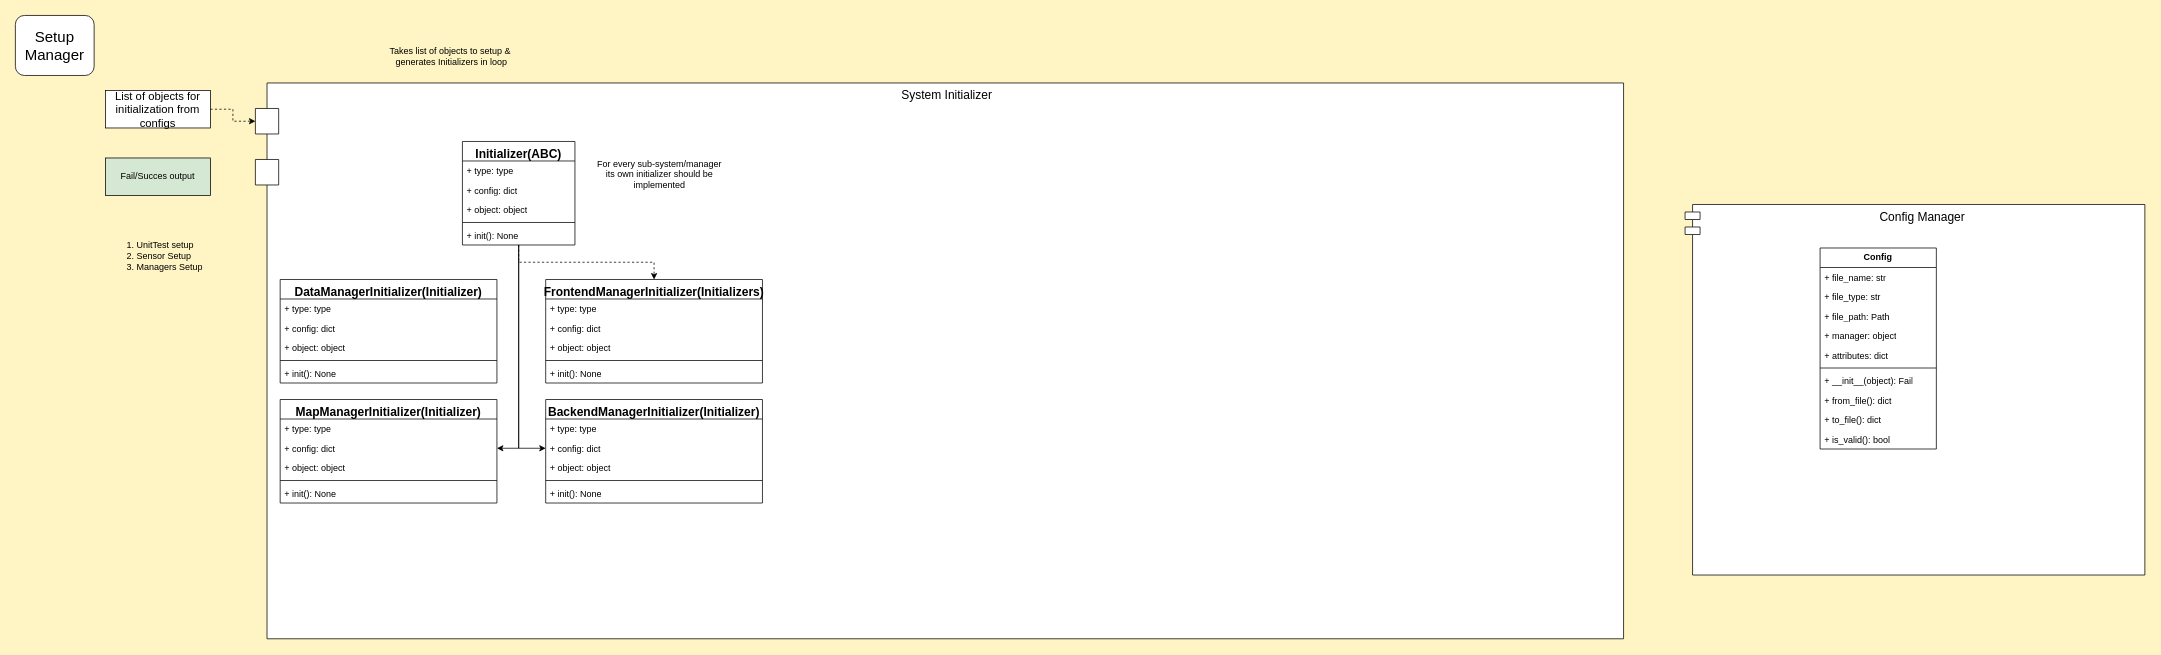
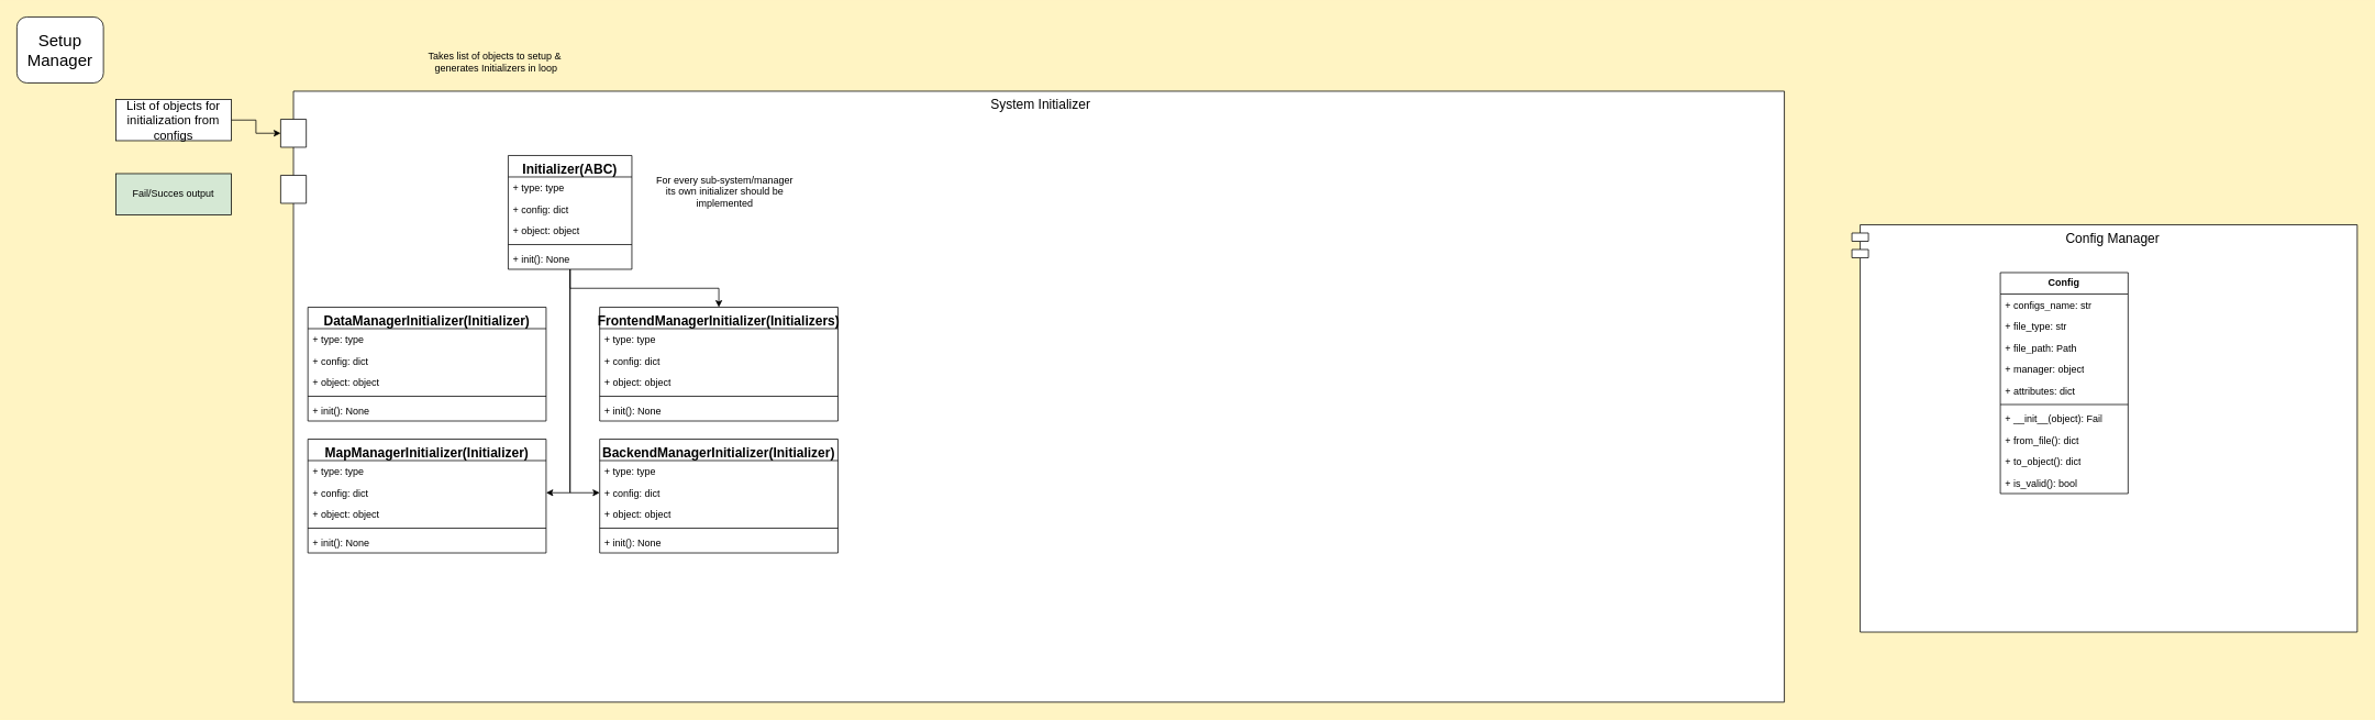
  <mxCell id="0" />
  <mxCell id="1" parent="0" />
  <mxCell id="2" value="&lt;font style=&quot;font-size: 16px;&quot;&gt;Config Manager&lt;/font&gt;" style="shape=module;align=left;spacingLeft=20;align=center;verticalAlign=top;whiteSpace=wrap;html=1;" parent="1" vertex="1"><mxGeometry x="2246" y="272" width="613" height="494" as="geometry" /></mxCell>
  <mxCell id="3" value="&lt;font style=&quot;&quot;&gt;&lt;span style=&quot;font-size: 20px;&quot;&gt;Setup Manager&lt;/span&gt;&lt;br&gt;&lt;/font&gt;" style="rounded=1;whiteSpace=wrap;html=1;" parent="1" vertex="1"><mxGeometry x="20" y="20" width="105" height="80" as="geometry" /></mxCell>
  <mxCell id="4" value="&lt;font style=&quot;font-size: 16px;&quot;&gt;System Initializer&lt;/font&gt;" style="shape=module;align=left;spacingLeft=20;align=center;verticalAlign=top;whiteSpace=wrap;html=1;jettyWidth=31;jettyHeight=34;" parent="1" vertex="1"><mxGeometry x="340" y="110" width="1824" height="741" as="geometry" /></mxCell>
  <mxCell id="5" value="&lt;b&gt;Config&lt;/b&gt;" style="swimlane;fontStyle=0;childLayout=stackLayout;horizontal=1;startSize=26;fillColor=none;horizontalStack=0;resizeParent=1;resizeParentMax=0;resizeLast=0;collapsible=1;marginBottom=0;whiteSpace=wrap;html=1;" parent="1" vertex="1"><mxGeometry x="2426" y="330" width="155" height="268" as="geometry" /></mxCell>
- <mxCell id="6" value="+ file_name: str" style="text;strokeColor=none;fillColor=none;align=left;verticalAlign=top;spacingLeft=4;spacingRight=4;overflow=hidden;rotatable=0;points=[[0,0.5],[1,0.5]];portConstraint=eastwest;whiteSpace=wrap;html=1;" parent="5" vertex="1"><mxGeometry y="26" width="155" height="26" as="geometry" /></mxCell>
+ <mxCell id="6" value="+ configs_name: str" style="text;strokeColor=none;fillColor=none;align=left;verticalAlign=top;spacingLeft=4;spacingRight=4;overflow=hidden;rotatable=0;points=[[0,0.5],[1,0.5]];portConstraint=eastwest;whiteSpace=wrap;html=1;" parent="5" vertex="1"><mxGeometry y="26" width="155" height="26" as="geometry" /></mxCell>
  <mxCell id="7" value="+ file_type: str" style="text;strokeColor=none;fillColor=none;align=left;verticalAlign=top;spacingLeft=4;spacingRight=4;overflow=hidden;rotatable=0;points=[[0,0.5],[1,0.5]];portConstraint=eastwest;whiteSpace=wrap;html=1;" parent="5" vertex="1"><mxGeometry y="52" width="155" height="26" as="geometry" /></mxCell>
  <mxCell id="8" value="+ file_path: Path" style="text;strokeColor=none;fillColor=none;align=left;verticalAlign=top;spacingLeft=4;spacingRight=4;overflow=hidden;rotatable=0;points=[[0,0.5],[1,0.5]];portConstraint=eastwest;whiteSpace=wrap;html=1;" parent="5" vertex="1"><mxGeometry y="78" width="155" height="26" as="geometry" /></mxCell>
  <mxCell id="9" value="+ manager: object" style="text;strokeColor=none;fillColor=none;align=left;verticalAlign=top;spacingLeft=4;spacingRight=4;overflow=hidden;rotatable=0;points=[[0,0.5],[1,0.5]];portConstraint=eastwest;whiteSpace=wrap;html=1;" parent="5" vertex="1"><mxGeometry y="104" width="155" height="26" as="geometry" /></mxCell>
  <mxCell id="10" value="+ attributes: dict" style="text;strokeColor=none;fillColor=none;align=left;verticalAlign=top;spacingLeft=4;spacingRight=4;overflow=hidden;rotatable=0;points=[[0,0.5],[1,0.5]];portConstraint=eastwest;whiteSpace=wrap;html=1;" parent="5" vertex="1"><mxGeometry y="130" width="155" height="26" as="geometry" /></mxCell>
  <mxCell id="11" value="" style="line;strokeWidth=1;fillColor=none;align=left;verticalAlign=middle;spacingTop=-1;spacingLeft=3;spacingRight=3;rotatable=0;labelPosition=right;points=[];portConstraint=eastwest;strokeColor=inherit;" parent="5" vertex="1"><mxGeometry y="156" width="155" height="8" as="geometry" /></mxCell>
  <mxCell id="12" value="+ __init__(object): Fail" style="text;strokeColor=none;fillColor=none;align=left;verticalAlign=top;spacingLeft=4;spacingRight=4;overflow=hidden;rotatable=0;points=[[0,0.5],[1,0.5]];portConstraint=eastwest;whiteSpace=wrap;html=1;" parent="5" vertex="1"><mxGeometry y="164" width="155" height="26" as="geometry" /></mxCell>
  <mxCell id="13" value="+ from_file(): dict" style="text;strokeColor=none;fillColor=none;align=left;verticalAlign=top;spacingLeft=4;spacingRight=4;overflow=hidden;rotatable=0;points=[[0,0.5],[1,0.5]];portConstraint=eastwest;whiteSpace=wrap;html=1;" parent="5" vertex="1"><mxGeometry y="190" width="155" height="26" as="geometry" /></mxCell>
- <mxCell id="14" value="+ to_file(): dict" style="text;strokeColor=none;fillColor=none;align=left;verticalAlign=top;spacingLeft=4;spacingRight=4;overflow=hidden;rotatable=0;points=[[0,0.5],[1,0.5]];portConstraint=eastwest;whiteSpace=wrap;html=1;" parent="5" vertex="1"><mxGeometry y="216" width="155" height="26" as="geometry" /></mxCell>
+ <mxCell id="14" value="+ to_object(): dict" style="text;strokeColor=none;fillColor=none;align=left;verticalAlign=top;spacingLeft=4;spacingRight=4;overflow=hidden;rotatable=0;points=[[0,0.5],[1,0.5]];portConstraint=eastwest;whiteSpace=wrap;html=1;" parent="5" vertex="1"><mxGeometry y="216" width="155" height="26" as="geometry" /></mxCell>
  <mxCell id="15" value="+ is_valid(): bool" style="text;strokeColor=none;fillColor=none;align=left;verticalAlign=top;spacingLeft=4;spacingRight=4;overflow=hidden;rotatable=0;points=[[0,0.5],[1,0.5]];portConstraint=eastwest;whiteSpace=wrap;html=1;" parent="5" vertex="1"><mxGeometry y="242" width="155" height="26" as="geometry" /></mxCell>
- <mxCell id="16" style="edgeStyle=orthogonalEdgeStyle;rounded=0;orthogonalLoop=1;jettySize=auto;html=1;entryX=0.5;entryY=0;entryDx=0;entryDy=0;dashed=1;" edge="1" parent="1" source="19" target="37"><mxGeometry relative="1" as="geometry" /></mxCell>
+ <mxCell id="16" style="edgeStyle=orthogonalEdgeStyle;rounded=0;orthogonalLoop=1;jettySize=auto;html=1;entryX=0.5;entryY=0;entryDx=0;entryDy=0;" edge="1" parent="1" source="19" target="37"><mxGeometry relative="1" as="geometry" /></mxCell>
  <mxCell id="17" style="edgeStyle=orthogonalEdgeStyle;rounded=0;orthogonalLoop=1;jettySize=auto;html=1;entryX=1;entryY=0.5;entryDx=0;entryDy=0;" edge="1" parent="1" source="19" target="51"><mxGeometry relative="1" as="geometry" /></mxCell>
  <mxCell id="18" style="edgeStyle=orthogonalEdgeStyle;rounded=0;orthogonalLoop=1;jettySize=auto;html=1;entryX=0;entryY=0.5;entryDx=0;entryDy=0;" edge="1" parent="1" source="19" target="45"><mxGeometry relative="1" as="geometry" /></mxCell>
  <mxCell id="19" value="&lt;font style=&quot;font-size: 16px;&quot;&gt;Initializer(ABC)&lt;/font&gt;" style="swimlane;fontStyle=1;align=center;verticalAlign=top;childLayout=stackLayout;horizontal=1;startSize=26;horizontalStack=0;resizeParent=1;resizeParentMax=0;resizeLast=0;collapsible=1;marginBottom=0;whiteSpace=wrap;html=1;" parent="1" vertex="1"><mxGeometry x="616" y="188" width="150" height="138" as="geometry" /></mxCell>
  <mxCell id="20" value="+ type: type" style="text;strokeColor=none;fillColor=none;align=left;verticalAlign=top;spacingLeft=4;spacingRight=4;overflow=hidden;rotatable=0;points=[[0,0.5],[1,0.5]];portConstraint=eastwest;whiteSpace=wrap;html=1;" parent="19" vertex="1"><mxGeometry y="26" width="150" height="26" as="geometry" /></mxCell>
  <mxCell id="21" value="+ config: dict" style="text;strokeColor=none;fillColor=none;align=left;verticalAlign=top;spacingLeft=4;spacingRight=4;overflow=hidden;rotatable=0;points=[[0,0.5],[1,0.5]];portConstraint=eastwest;whiteSpace=wrap;html=1;" parent="19" vertex="1"><mxGeometry y="52" width="150" height="26" as="geometry" /></mxCell>
  <mxCell id="22" value="+ object: object" style="text;strokeColor=none;fillColor=none;align=left;verticalAlign=top;spacingLeft=4;spacingRight=4;overflow=hidden;rotatable=0;points=[[0,0.5],[1,0.5]];portConstraint=eastwest;whiteSpace=wrap;html=1;" parent="19" vertex="1"><mxGeometry y="78" width="150" height="26" as="geometry" /></mxCell>
  <mxCell id="23" value="" style="line;strokeWidth=1;fillColor=none;align=left;verticalAlign=middle;spacingTop=-1;spacingLeft=3;spacingRight=3;rotatable=0;labelPosition=right;points=[];portConstraint=eastwest;strokeColor=inherit;" parent="19" vertex="1"><mxGeometry y="104" width="150" height="8" as="geometry" /></mxCell>
  <mxCell id="24" value="+ init(): None" style="text;strokeColor=none;fillColor=none;align=left;verticalAlign=top;spacingLeft=4;spacingRight=4;overflow=hidden;rotatable=0;points=[[0,0.5],[1,0.5]];portConstraint=eastwest;whiteSpace=wrap;html=1;" parent="19" vertex="1"><mxGeometry y="112" width="150" height="26" as="geometry" /></mxCell>
  <mxCell id="25" value="Takes list of objects to setup &amp;amp;&amp;nbsp; generates Initializers in loop" style="text;html=1;strokeColor=none;fillColor=none;align=center;verticalAlign=middle;whiteSpace=wrap;rounded=0;" parent="1" vertex="1"><mxGeometry x="504" y="60" width="195" height="30" as="geometry" /></mxCell>
- <mxCell id="26" style="edgeStyle=orthogonalEdgeStyle;rounded=0;orthogonalLoop=1;jettySize=auto;html=1;entryX=0;entryY=0;entryDx=0;entryDy=51;entryPerimeter=0;dashed=1;" parent="1" source="27" target="4" edge="1"><mxGeometry relative="1" as="geometry" /></mxCell>
+ <mxCell id="26" style="edgeStyle=orthogonalEdgeStyle;rounded=0;orthogonalLoop=1;jettySize=auto;html=1;entryX=0;entryY=0;entryDx=0;entryDy=51;entryPerimeter=0;" parent="1" source="27" target="4" edge="1"><mxGeometry relative="1" as="geometry" /></mxCell>
  <mxCell id="27" value="&lt;font style=&quot;font-size: 15px;&quot;&gt;List of objects for initialization from configs&lt;/font&gt;" style="html=1;whiteSpace=wrap;" parent="1" vertex="1"><mxGeometry x="140" y="120" width="140" height="50" as="geometry" /></mxCell>
  <mxCell id="28" value="Fail/Succes output" style="html=1;whiteSpace=wrap;fillColor=#d5e8d4;" parent="1" vertex="1"><mxGeometry x="140" y="210" width="140" height="50" as="geometry" /></mxCell>
- <mxCell id="29" value="&lt;ol&gt;&lt;li&gt;UnitTest setup&lt;/li&gt;&lt;li&gt;Sensor Setup&lt;/li&gt;&lt;li&gt;Managers Setup&lt;/li&gt;&lt;/ol&gt;" style="text;strokeColor=none;fillColor=none;html=1;whiteSpace=wrap;verticalAlign=middle;overflow=hidden;" parent="1" vertex="1"><mxGeometry x="140" y="301" width="150" height="80" as="geometry" /></mxCell>
  <mxCell id="30" value="For every sub-system/manager its own initializer should be implemented" style="text;html=1;strokeColor=none;fillColor=none;align=center;verticalAlign=middle;whiteSpace=wrap;rounded=0;" vertex="1" parent="1"><mxGeometry x="793" y="206" width="172" height="51" as="geometry" /></mxCell>
  <mxCell id="31" value="&lt;font style=&quot;font-size: 16px;&quot;&gt;DataManagerInitializer(Initializer)&lt;/font&gt;" style="swimlane;fontStyle=1;align=center;verticalAlign=top;childLayout=stackLayout;horizontal=1;startSize=26;horizontalStack=0;resizeParent=1;resizeParentMax=0;resizeLast=0;collapsible=1;marginBottom=0;whiteSpace=wrap;html=1;" vertex="1" parent="1"><mxGeometry x="373" y="372" width="289" height="138" as="geometry" /></mxCell>
  <mxCell id="32" value="+ type: type" style="text;strokeColor=none;fillColor=none;align=left;verticalAlign=top;spacingLeft=4;spacingRight=4;overflow=hidden;rotatable=0;points=[[0,0.5],[1,0.5]];portConstraint=eastwest;whiteSpace=wrap;html=1;" vertex="1" parent="31"><mxGeometry y="26" width="289" height="26" as="geometry" /></mxCell>
  <mxCell id="33" value="+ config: dict" style="text;strokeColor=none;fillColor=none;align=left;verticalAlign=top;spacingLeft=4;spacingRight=4;overflow=hidden;rotatable=0;points=[[0,0.5],[1,0.5]];portConstraint=eastwest;whiteSpace=wrap;html=1;" vertex="1" parent="31"><mxGeometry y="52" width="289" height="26" as="geometry" /></mxCell>
  <mxCell id="34" value="+ object: object" style="text;strokeColor=none;fillColor=none;align=left;verticalAlign=top;spacingLeft=4;spacingRight=4;overflow=hidden;rotatable=0;points=[[0,0.5],[1,0.5]];portConstraint=eastwest;whiteSpace=wrap;html=1;" vertex="1" parent="31"><mxGeometry y="78" width="289" height="26" as="geometry" /></mxCell>
  <mxCell id="35" value="" style="line;strokeWidth=1;fillColor=none;align=left;verticalAlign=middle;spacingTop=-1;spacingLeft=3;spacingRight=3;rotatable=0;labelPosition=right;points=[];portConstraint=eastwest;strokeColor=inherit;" vertex="1" parent="31"><mxGeometry y="104" width="289" height="8" as="geometry" /></mxCell>
  <mxCell id="36" value="+ init(): None" style="text;strokeColor=none;fillColor=none;align=left;verticalAlign=top;spacingLeft=4;spacingRight=4;overflow=hidden;rotatable=0;points=[[0,0.5],[1,0.5]];portConstraint=eastwest;whiteSpace=wrap;html=1;" vertex="1" parent="31"><mxGeometry y="112" width="289" height="26" as="geometry" /></mxCell>
  <mxCell id="37" value="&lt;font style=&quot;font-size: 16px;&quot;&gt;FrontendManagerInitializer(Initializers)&lt;/font&gt;" style="swimlane;fontStyle=1;align=center;verticalAlign=top;childLayout=stackLayout;horizontal=1;startSize=26;horizontalStack=0;resizeParent=1;resizeParentMax=0;resizeLast=0;collapsible=1;marginBottom=0;whiteSpace=wrap;html=1;" vertex="1" parent="1"><mxGeometry x="727" y="372" width="289" height="138" as="geometry" /></mxCell>
  <mxCell id="38" value="+ type: type" style="text;strokeColor=none;fillColor=none;align=left;verticalAlign=top;spacingLeft=4;spacingRight=4;overflow=hidden;rotatable=0;points=[[0,0.5],[1,0.5]];portConstraint=eastwest;whiteSpace=wrap;html=1;" vertex="1" parent="37"><mxGeometry y="26" width="289" height="26" as="geometry" /></mxCell>
  <mxCell id="39" value="+ config: dict" style="text;strokeColor=none;fillColor=none;align=left;verticalAlign=top;spacingLeft=4;spacingRight=4;overflow=hidden;rotatable=0;points=[[0,0.5],[1,0.5]];portConstraint=eastwest;whiteSpace=wrap;html=1;" vertex="1" parent="37"><mxGeometry y="52" width="289" height="26" as="geometry" /></mxCell>
  <mxCell id="40" value="+ object: object" style="text;strokeColor=none;fillColor=none;align=left;verticalAlign=top;spacingLeft=4;spacingRight=4;overflow=hidden;rotatable=0;points=[[0,0.5],[1,0.5]];portConstraint=eastwest;whiteSpace=wrap;html=1;" vertex="1" parent="37"><mxGeometry y="78" width="289" height="26" as="geometry" /></mxCell>
  <mxCell id="41" value="" style="line;strokeWidth=1;fillColor=none;align=left;verticalAlign=middle;spacingTop=-1;spacingLeft=3;spacingRight=3;rotatable=0;labelPosition=right;points=[];portConstraint=eastwest;strokeColor=inherit;" vertex="1" parent="37"><mxGeometry y="104" width="289" height="8" as="geometry" /></mxCell>
  <mxCell id="42" value="+ init(): None" style="text;strokeColor=none;fillColor=none;align=left;verticalAlign=top;spacingLeft=4;spacingRight=4;overflow=hidden;rotatable=0;points=[[0,0.5],[1,0.5]];portConstraint=eastwest;whiteSpace=wrap;html=1;" vertex="1" parent="37"><mxGeometry y="112" width="289" height="26" as="geometry" /></mxCell>
  <mxCell id="43" value="&lt;font style=&quot;font-size: 16px;&quot;&gt;BackendManagerInitializer(Initializer)&lt;/font&gt;" style="swimlane;fontStyle=1;align=center;verticalAlign=top;childLayout=stackLayout;horizontal=1;startSize=26;horizontalStack=0;resizeParent=1;resizeParentMax=0;resizeLast=0;collapsible=1;marginBottom=0;whiteSpace=wrap;html=1;" vertex="1" parent="1"><mxGeometry x="727" y="532" width="289" height="138" as="geometry" /></mxCell>
  <mxCell id="44" value="+ type: type" style="text;strokeColor=none;fillColor=none;align=left;verticalAlign=top;spacingLeft=4;spacingRight=4;overflow=hidden;rotatable=0;points=[[0,0.5],[1,0.5]];portConstraint=eastwest;whiteSpace=wrap;html=1;" vertex="1" parent="43"><mxGeometry y="26" width="289" height="26" as="geometry" /></mxCell>
  <mxCell id="45" value="+ config: dict" style="text;strokeColor=none;fillColor=none;align=left;verticalAlign=top;spacingLeft=4;spacingRight=4;overflow=hidden;rotatable=0;points=[[0,0.5],[1,0.5]];portConstraint=eastwest;whiteSpace=wrap;html=1;" vertex="1" parent="43"><mxGeometry y="52" width="289" height="26" as="geometry" /></mxCell>
  <mxCell id="46" value="+ object: object" style="text;strokeColor=none;fillColor=none;align=left;verticalAlign=top;spacingLeft=4;spacingRight=4;overflow=hidden;rotatable=0;points=[[0,0.5],[1,0.5]];portConstraint=eastwest;whiteSpace=wrap;html=1;" vertex="1" parent="43"><mxGeometry y="78" width="289" height="26" as="geometry" /></mxCell>
  <mxCell id="47" value="" style="line;strokeWidth=1;fillColor=none;align=left;verticalAlign=middle;spacingTop=-1;spacingLeft=3;spacingRight=3;rotatable=0;labelPosition=right;points=[];portConstraint=eastwest;strokeColor=inherit;" vertex="1" parent="43"><mxGeometry y="104" width="289" height="8" as="geometry" /></mxCell>
  <mxCell id="48" value="+ init(): None" style="text;strokeColor=none;fillColor=none;align=left;verticalAlign=top;spacingLeft=4;spacingRight=4;overflow=hidden;rotatable=0;points=[[0,0.5],[1,0.5]];portConstraint=eastwest;whiteSpace=wrap;html=1;" vertex="1" parent="43"><mxGeometry y="112" width="289" height="26" as="geometry" /></mxCell>
  <mxCell id="49" value="&lt;font style=&quot;font-size: 16px;&quot;&gt;MapManagerInitializer(Initializer)&lt;/font&gt;" style="swimlane;fontStyle=1;align=center;verticalAlign=top;childLayout=stackLayout;horizontal=1;startSize=26;horizontalStack=0;resizeParent=1;resizeParentMax=0;resizeLast=0;collapsible=1;marginBottom=0;whiteSpace=wrap;html=1;" vertex="1" parent="1"><mxGeometry x="373" y="532" width="289" height="138" as="geometry" /></mxCell>
  <mxCell id="50" value="+ type: type" style="text;strokeColor=none;fillColor=none;align=left;verticalAlign=top;spacingLeft=4;spacingRight=4;overflow=hidden;rotatable=0;points=[[0,0.5],[1,0.5]];portConstraint=eastwest;whiteSpace=wrap;html=1;" vertex="1" parent="49"><mxGeometry y="26" width="289" height="26" as="geometry" /></mxCell>
  <mxCell id="51" value="+ config: dict" style="text;strokeColor=none;fillColor=none;align=left;verticalAlign=top;spacingLeft=4;spacingRight=4;overflow=hidden;rotatable=0;points=[[0,0.5],[1,0.5]];portConstraint=eastwest;whiteSpace=wrap;html=1;" vertex="1" parent="49"><mxGeometry y="52" width="289" height="26" as="geometry" /></mxCell>
  <mxCell id="52" value="+ object: object" style="text;strokeColor=none;fillColor=none;align=left;verticalAlign=top;spacingLeft=4;spacingRight=4;overflow=hidden;rotatable=0;points=[[0,0.5],[1,0.5]];portConstraint=eastwest;whiteSpace=wrap;html=1;" vertex="1" parent="49"><mxGeometry y="78" width="289" height="26" as="geometry" /></mxCell>
  <mxCell id="53" value="" style="line;strokeWidth=1;fillColor=none;align=left;verticalAlign=middle;spacingTop=-1;spacingLeft=3;spacingRight=3;rotatable=0;labelPosition=right;points=[];portConstraint=eastwest;strokeColor=inherit;" vertex="1" parent="49"><mxGeometry y="104" width="289" height="8" as="geometry" /></mxCell>
  <mxCell id="54" value="+ init(): None" style="text;strokeColor=none;fillColor=none;align=left;verticalAlign=top;spacingLeft=4;spacingRight=4;overflow=hidden;rotatable=0;points=[[0,0.5],[1,0.5]];portConstraint=eastwest;whiteSpace=wrap;html=1;" vertex="1" parent="49"><mxGeometry y="112" width="289" height="26" as="geometry" /></mxCell>
